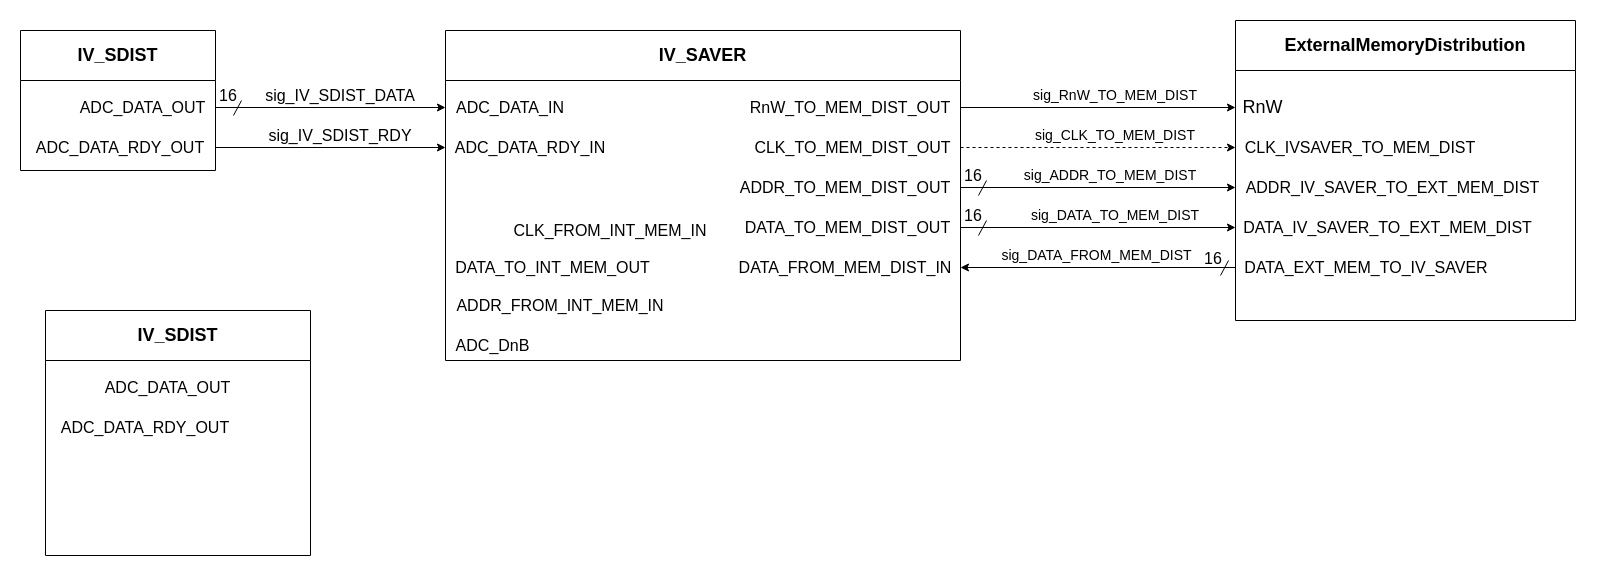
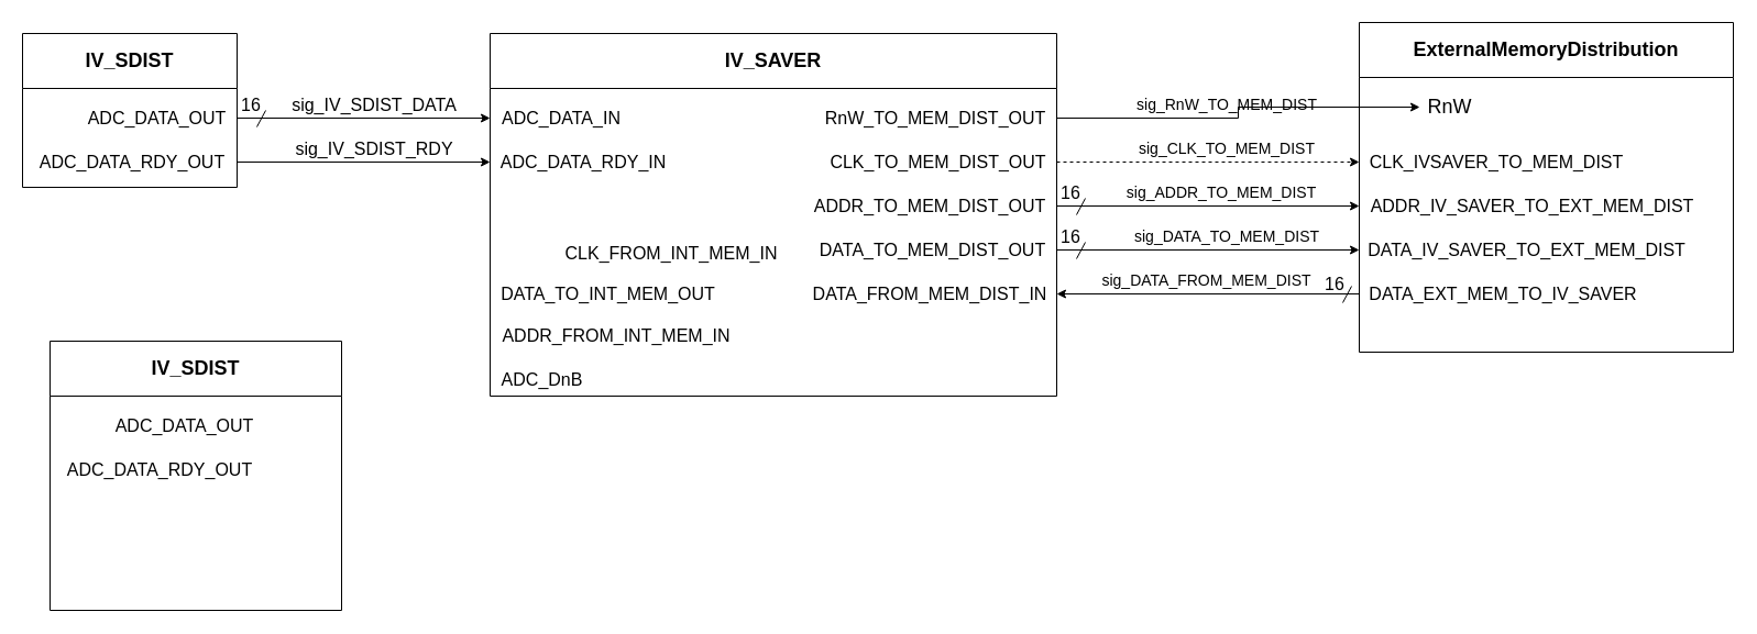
  <mxCell id="0" />
  <mxCell id="1" parent="0" />
  <mxCell id="2" value="&lt;font style=&quot;font-size: 18px;&quot;&gt;IV_SAVER&lt;/font&gt;" style="swimlane;whiteSpace=wrap;html=1;startSize=50;" vertex="1" parent="1"><mxGeometry x="445" y="30" width="515" height="330" as="geometry" /></mxCell>
  <mxCell id="3" value="&lt;span style=&quot;font-size: 16px;&quot;&gt;RnW_TO_MEM_DIST_OUT&lt;/span&gt;" style="text;html=1;align=center;verticalAlign=middle;whiteSpace=wrap;rounded=0;" vertex="1" parent="2"><mxGeometry x="295" y="67" width="220" height="20" as="geometry" /></mxCell>
  <mxCell id="4" value="&lt;span style=&quot;font-size: 16px;&quot;&gt;CLK_TO_MEM_DIST_OUT&lt;/span&gt;" style="text;html=1;align=center;verticalAlign=middle;whiteSpace=wrap;rounded=0;" vertex="1" parent="2"><mxGeometry x="300" y="107" width="215" height="20" as="geometry" /></mxCell>
  <mxCell id="5" value="&lt;span style=&quot;font-size: 16px;&quot;&gt;ADDR_TO_MEM_DIST_OUT&lt;/span&gt;" style="text;html=1;align=center;verticalAlign=middle;whiteSpace=wrap;rounded=0;" vertex="1" parent="2"><mxGeometry x="285" y="147" width="230" height="20" as="geometry" /></mxCell>
  <mxCell id="6" value="&lt;span style=&quot;font-size: 16px;&quot;&gt;DATA_TO_MEM_DIST_OUT&lt;/span&gt;" style="text;html=1;align=center;verticalAlign=middle;whiteSpace=wrap;rounded=0;" vertex="1" parent="2"><mxGeometry x="290" y="187" width="225" height="20" as="geometry" /></mxCell>
  <mxCell id="7" value="&lt;span style=&quot;font-size: 16px;&quot;&gt;DATA_FROM_MEM_DIST_IN&lt;/span&gt;" style="text;html=1;align=center;verticalAlign=middle;whiteSpace=wrap;rounded=0;" vertex="1" parent="2"><mxGeometry x="285" y="227" width="230" height="20" as="geometry" /></mxCell>
  <mxCell id="8" value="&lt;span style=&quot;font-size: 16px;&quot;&gt;CLK_FROM_INT_MEM_IN&lt;/span&gt;" style="text;html=1;align=center;verticalAlign=middle;whiteSpace=wrap;rounded=0;" vertex="1" parent="2"><mxGeometry x="60" y="190" width="210" height="20" as="geometry" /></mxCell>
  <mxCell id="9" value="&lt;span style=&quot;font-size: 16px;&quot;&gt;ADDR_FROM_INT_MEM_IN&lt;/span&gt;" style="text;html=1;align=center;verticalAlign=middle;whiteSpace=wrap;rounded=0;" vertex="1" parent="2"><mxGeometry y="265" width="230" height="20" as="geometry" /></mxCell>
  <mxCell id="10" value="&lt;span style=&quot;font-size: 16px;&quot;&gt;DATA_TO_INT_MEM_OUT&lt;/span&gt;" style="text;html=1;align=center;verticalAlign=middle;whiteSpace=wrap;rounded=0;" vertex="1" parent="2"><mxGeometry y="227" width="215" height="20" as="geometry" /></mxCell>
  <mxCell id="11" value="&lt;span style=&quot;font-size: 16px;&quot;&gt;ADC_DnB&lt;/span&gt;" style="text;html=1;align=center;verticalAlign=middle;whiteSpace=wrap;rounded=0;" vertex="1" parent="2"><mxGeometry y="305" width="95" height="20" as="geometry" /></mxCell>
  <mxCell id="12" value="&lt;span style=&quot;font-size: 16px;&quot;&gt;ADC_DATA_IN&lt;/span&gt;" style="text;html=1;align=center;verticalAlign=middle;whiteSpace=wrap;rounded=0;" vertex="1" parent="2"><mxGeometry y="67" width="130" height="20" as="geometry" /></mxCell>
  <mxCell id="13" value="&lt;span style=&quot;font-size: 16px;&quot;&gt;ADC_DATA_RDY_IN&lt;/span&gt;" style="text;html=1;align=center;verticalAlign=middle;whiteSpace=wrap;rounded=0;" vertex="1" parent="2"><mxGeometry y="107" width="170" height="20" as="geometry" /></mxCell>
  <mxCell id="14" value="&lt;font style=&quot;font-size: 14px;&quot;&gt;sig_RnW_TO_MEM_DIST&lt;/font&gt;" style="text;html=1;align=center;verticalAlign=middle;whiteSpace=wrap;rounded=0;fontSize=14;" vertex="1" parent="1"><mxGeometry x="1030" y="85" width="170" height="20" as="geometry" /></mxCell>
  <mxCell id="15" value="sig_CLK_TO_MEM_DIST" style="text;html=1;align=center;verticalAlign=middle;whiteSpace=wrap;rounded=0;fontSize=14;" vertex="1" parent="1"><mxGeometry x="1020" y="125" width="190" height="20" as="geometry" /></mxCell>
  <mxCell id="16" value="&lt;font style=&quot;font-size: 14px;&quot;&gt;sig_ADDR_TO_MEM_DIST&lt;/font&gt;" style="text;html=1;align=center;verticalAlign=middle;whiteSpace=wrap;rounded=0;fontSize=14;" vertex="1" parent="1"><mxGeometry x="1015" y="165" width="190" height="20" as="geometry" /></mxCell>
  <mxCell id="17" value="&lt;font style=&quot;font-size: 14px;&quot;&gt;sig_DATA_TO_MEM_DIST&lt;/font&gt;" style="text;html=1;align=center;verticalAlign=middle;whiteSpace=wrap;rounded=0;fontSize=14;" vertex="1" parent="1"><mxGeometry x="1030" y="205" width="170" height="20" as="geometry" /></mxCell>
  <mxCell id="18" value="&lt;font style=&quot;font-size: 14px;&quot;&gt;sig_DATA_FROM_MEM_DIST&lt;/font&gt;" style="text;html=1;align=center;verticalAlign=middle;whiteSpace=wrap;rounded=0;fontSize=14;" vertex="1" parent="1"><mxGeometry x="994" y="245" width="205" height="20" as="geometry" /></mxCell>
  <mxCell id="19" value="&lt;font style=&quot;font-size: 16px;&quot;&gt;16&lt;/font&gt;" style="text;html=1;align=center;verticalAlign=middle;whiteSpace=wrap;rounded=0;" vertex="1" parent="1"><mxGeometry x="960" y="165" width="26" height="20" as="geometry" /></mxCell>
  <mxCell id="20" value="" style="endArrow=none;html=1;rounded=0;" edge="1" parent="1"><mxGeometry width="50" height="50" relative="1" as="geometry"><mxPoint x="978" y="195" as="sourcePoint" /><mxPoint x="986" y="180" as="targetPoint" /></mxGeometry></mxCell>
  <mxCell id="21" value="&lt;font style=&quot;font-size: 18px;&quot;&gt;ExternalMemoryDistribution&lt;/font&gt;" style="swimlane;whiteSpace=wrap;html=1;startSize=50;" vertex="1" parent="1"><mxGeometry x="1235" y="20" width="340" height="300" as="geometry" /></mxCell>
- <mxCell id="22" value="&lt;font style=&quot;font-size: 18px;&quot;&gt;RnW&lt;/font&gt;" style="text;html=1;align=center;verticalAlign=middle;whiteSpace=wrap;rounded=0;" vertex="1" parent="21"><mxGeometry y="77" width="55" height="20" as="geometry" /></mxCell>
+ <mxCell id="22" value="&lt;font style=&quot;font-size: 18px;&quot;&gt;RnW&lt;/font&gt;" style="text;html=1;align=center;verticalAlign=middle;whiteSpace=wrap;rounded=0;" vertex="1" parent="21"><mxGeometry x="55" y="67" width="55" height="20" as="geometry" /></mxCell>
  <mxCell id="23" value="&lt;span style=&quot;font-size: 16px;&quot;&gt;CLK_IVSAVER_TO_MEM_DIST&lt;/span&gt;" style="text;html=1;align=center;verticalAlign=middle;whiteSpace=wrap;rounded=0;" vertex="1" parent="21"><mxGeometry y="117" width="250" height="20" as="geometry" /></mxCell>
  <mxCell id="24" value="&lt;span style=&quot;font-size: 16px;&quot;&gt;ADDR_IV_SAVER_TO_EXT_MEM_DIST&lt;/span&gt;" style="text;html=1;align=center;verticalAlign=middle;whiteSpace=wrap;rounded=0;" vertex="1" parent="21"><mxGeometry y="157" width="315" height="20" as="geometry" /></mxCell>
  <mxCell id="25" value="&lt;span style=&quot;font-size: 16px;&quot;&gt;DATA_IV_SAVER_TO_EXT_MEM_DIST&lt;/span&gt;" style="text;html=1;align=center;verticalAlign=middle;whiteSpace=wrap;rounded=0;" vertex="1" parent="21"><mxGeometry y="197" width="305" height="20" as="geometry" /></mxCell>
  <mxCell id="26" value="&lt;span style=&quot;font-size: 16px;&quot;&gt;DATA_EXT_MEM_TO_IV_SAVER&lt;/span&gt;" style="text;html=1;align=center;verticalAlign=middle;whiteSpace=wrap;rounded=0;" vertex="1" parent="21"><mxGeometry y="237" width="262" height="20" as="geometry" /></mxCell>
  <mxCell id="27" style="edgeStyle=orthogonalEdgeStyle;rounded=0;orthogonalLoop=1;jettySize=auto;html=1;" edge="1" parent="1" source="3" target="22"><mxGeometry relative="1" as="geometry" /></mxCell>
  <mxCell id="28" style="edgeStyle=orthogonalEdgeStyle;rounded=0;orthogonalLoop=1;jettySize=auto;html=1;dashed=1;" edge="1" parent="1" source="4" target="23"><mxGeometry relative="1" as="geometry" /></mxCell>
  <mxCell id="29" style="edgeStyle=orthogonalEdgeStyle;rounded=0;orthogonalLoop=1;jettySize=auto;html=1;" edge="1" parent="1" source="5" target="24"><mxGeometry relative="1" as="geometry" /></mxCell>
  <mxCell id="30" style="edgeStyle=orthogonalEdgeStyle;rounded=0;orthogonalLoop=1;jettySize=auto;html=1;" edge="1" parent="1" source="6" target="25"><mxGeometry relative="1" as="geometry" /></mxCell>
  <mxCell id="31" value="&lt;font style=&quot;font-size: 16px;&quot;&gt;16&lt;/font&gt;" style="text;html=1;align=center;verticalAlign=middle;whiteSpace=wrap;rounded=0;" vertex="1" parent="1"><mxGeometry x="960" y="205" width="26" height="20" as="geometry" /></mxCell>
  <mxCell id="32" value="" style="endArrow=none;html=1;rounded=0;" edge="1" parent="1"><mxGeometry width="50" height="50" relative="1" as="geometry"><mxPoint x="978" y="235" as="sourcePoint" /><mxPoint x="986" y="220" as="targetPoint" /></mxGeometry></mxCell>
  <mxCell id="33" style="edgeStyle=orthogonalEdgeStyle;rounded=0;orthogonalLoop=1;jettySize=auto;html=1;" edge="1" parent="1" source="26" target="7"><mxGeometry relative="1" as="geometry" /></mxCell>
  <mxCell id="34" value="" style="endArrow=none;html=1;rounded=0;" edge="1" parent="1"><mxGeometry width="50" height="50" relative="1" as="geometry"><mxPoint x="1220" y="275" as="sourcePoint" /><mxPoint x="1228" y="260" as="targetPoint" /></mxGeometry></mxCell>
  <mxCell id="35" value="&lt;font style=&quot;font-size: 16px;&quot;&gt;16&lt;/font&gt;" style="text;html=1;align=center;verticalAlign=middle;whiteSpace=wrap;rounded=0;" vertex="1" parent="1"><mxGeometry x="1200" y="248" width="26" height="20" as="geometry" /></mxCell>
  <mxCell id="36" value="&lt;font style=&quot;font-size: 18px;&quot;&gt;IV_SDIST&lt;/font&gt;" style="swimlane;whiteSpace=wrap;html=1;startSize=50;" vertex="1" parent="1"><mxGeometry x="20" y="30" width="195" height="140" as="geometry" /></mxCell>
  <mxCell id="37" value="&lt;span style=&quot;font-size: 16px;&quot;&gt;ADC_DATA_OUT&lt;/span&gt;" style="text;html=1;align=center;verticalAlign=middle;whiteSpace=wrap;rounded=0;" vertex="1" parent="36"><mxGeometry x="50" y="67" width="145" height="20" as="geometry" /></mxCell>
  <mxCell id="38" value="&lt;span style=&quot;font-size: 16px;&quot;&gt;ADC_DATA_RDY_OUT&lt;/span&gt;" style="text;html=1;align=center;verticalAlign=middle;whiteSpace=wrap;rounded=0;" vertex="1" parent="36"><mxGeometry x="5" y="107" width="190" height="20" as="geometry" /></mxCell>
  <mxCell id="39" style="edgeStyle=orthogonalEdgeStyle;rounded=0;orthogonalLoop=1;jettySize=auto;html=1;" edge="1" parent="1" source="37" target="12"><mxGeometry relative="1" as="geometry" /></mxCell>
  <mxCell id="40" style="edgeStyle=orthogonalEdgeStyle;rounded=0;orthogonalLoop=1;jettySize=auto;html=1;" edge="1" parent="1" source="38" target="13"><mxGeometry relative="1" as="geometry" /></mxCell>
  <mxCell id="41" value="&lt;span style=&quot;font-size: 16px;&quot;&gt;sig_IV_SDIST_DATA&lt;/span&gt;" style="text;html=1;align=center;verticalAlign=middle;whiteSpace=wrap;rounded=0;" vertex="1" parent="1"><mxGeometry x="255" y="85" width="170" height="20" as="geometry" /></mxCell>
  <mxCell id="42" value="&lt;span style=&quot;font-size: 16px;&quot;&gt;sig_IV_SDIST_RDY&lt;/span&gt;" style="text;html=1;align=center;verticalAlign=middle;whiteSpace=wrap;rounded=0;" vertex="1" parent="1"><mxGeometry x="255" y="125" width="170" height="20" as="geometry" /></mxCell>
  <mxCell id="43" value="&lt;font style=&quot;font-size: 16px;&quot;&gt;16&lt;/font&gt;" style="text;html=1;align=center;verticalAlign=middle;whiteSpace=wrap;rounded=0;" vertex="1" parent="1"><mxGeometry x="215" y="85" width="26" height="20" as="geometry" /></mxCell>
  <mxCell id="44" value="" style="endArrow=none;html=1;rounded=0;" edge="1" parent="1"><mxGeometry width="50" height="50" relative="1" as="geometry"><mxPoint x="233" y="115" as="sourcePoint" /><mxPoint x="241" y="100" as="targetPoint" /></mxGeometry></mxCell>
  <mxCell id="45" value="&lt;font style=&quot;font-size: 18px;&quot;&gt;IV_SDIST&lt;/font&gt;" style="swimlane;whiteSpace=wrap;html=1;startSize=50;" vertex="1" parent="1"><mxGeometry x="45" y="310" width="265" height="245" as="geometry" /></mxCell>
  <mxCell id="46" value="&lt;span style=&quot;font-size: 16px;&quot;&gt;ADC_DATA_OUT&lt;/span&gt;" style="text;html=1;align=center;verticalAlign=middle;whiteSpace=wrap;rounded=0;" vertex="1" parent="45"><mxGeometry x="50" y="67" width="145" height="20" as="geometry" /></mxCell>
  <mxCell id="47" value="&lt;span style=&quot;font-size: 16px;&quot;&gt;ADC_DATA_RDY_OUT&lt;/span&gt;" style="text;html=1;align=center;verticalAlign=middle;whiteSpace=wrap;rounded=0;" vertex="1" parent="45"><mxGeometry x="5" y="107" width="190" height="20" as="geometry" /></mxCell>
